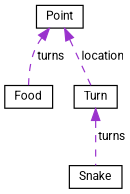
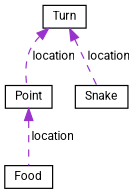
  digraph {
    fontname=Roboto
    node [color=black fillcolor=white fontname=Roboto fontsize=10 shape=record style=filled]
    edge [color=darkorchid3 dir=back fontname=Roboto fontsize=10 labelfontname=Helvetica labelfontsize=10 style=dashed]
    n1 [height=0.2 label=Food width=0.4]
    n2 [height=0.2 label=Point width=0.4]
    n3 [height=0.2 label=Turn width=0.4]
    n4 [height=0.2 label=Snake width=0.4]
-   n2 -> n1 [label=" turns"]
-   n2 -> n3 [label=" location"]
-   n3 -> n4 [label=" turns"]
+   n2 -> n1 [label=" location"]
+   n3 -> n2 [label=" location"]
+   n3 -> n4 [label=" location"]
  }
